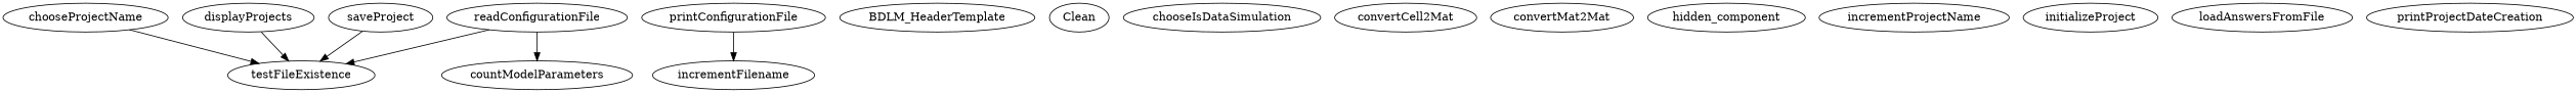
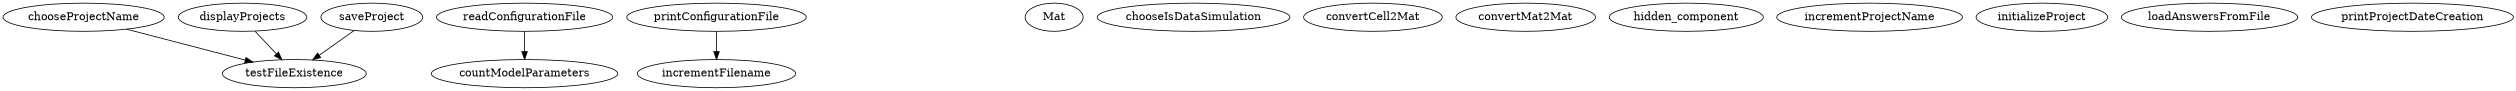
  digraph {
    chooseProjectName
    testFileExistence
    displayProjects
    printConfigurationFile
    incrementFilename
    readConfigurationFile
    countModelParameters
    saveProject
-   BDLM_HeaderTemplate
-   Clean
+   Clean [label=Mat]
    chooseIsDataSimulation
    convertCell2Mat
    n13 [label=convertMat2Mat]
    hidden_component
    incrementProjectName
    initializeProject
    loadAnswersFromFile
    printProjectDateCreation
    chooseProjectName -> testFileExistence
    displayProjects -> testFileExistence
    printConfigurationFile -> incrementFilename
-   readConfigurationFile -> testFileExistence
    readConfigurationFile -> countModelParameters
    saveProject -> testFileExistence
  }
